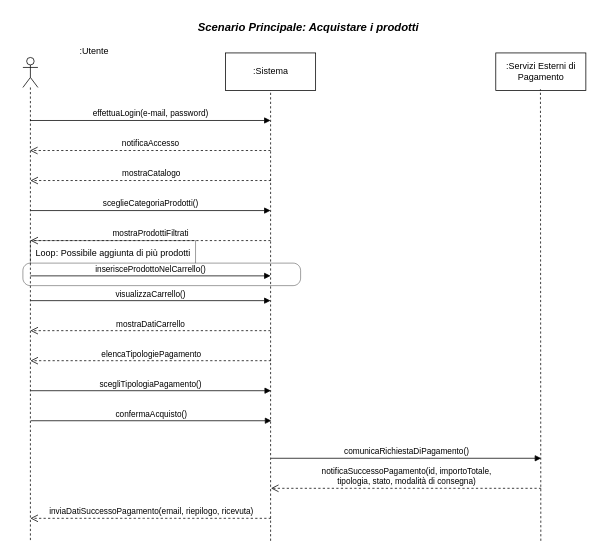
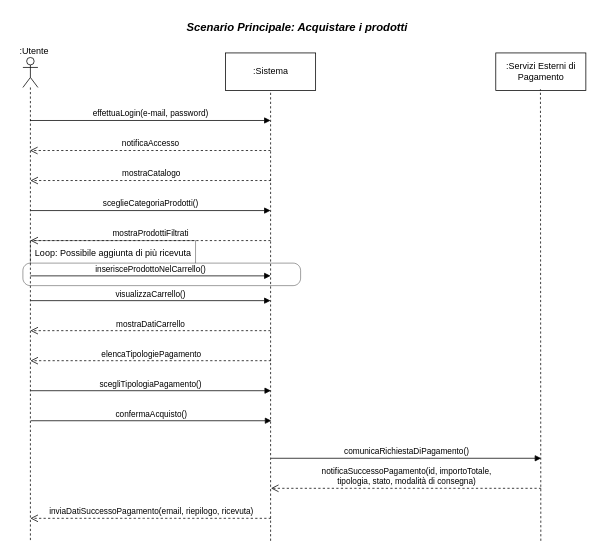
  <mxCell id="0" />
  <mxCell id="1" parent="0" />
  <mxCell id="2" value="" style="endArrow=none;dashed=1;html=1;" parent="1" edge="1"><mxGeometry width="50" height="50" relative="1" as="geometry"><mxPoint x="360" y="720" as="sourcePoint" /><mxPoint x="360" y="118.4" as="targetPoint" /></mxGeometry></mxCell>
- <mxCell id="3" value="Scenario Principale: Acquistare i prodotti" style="text;strokeColor=none;fillColor=none;align=left;verticalAlign=top;spacingLeft=4;spacingRight=4;overflow=hidden;rotatable=0;points=[[0,0.5],[1,0.5]];portConstraint=eastwest;fontStyle=3;fontSize=15;" parent="1" vertex="1"><mxGeometry x="257.5" y="20" width="317.5" height="30" as="geometry" /></mxCell>
+ <mxCell id="3" value="Scenario Principale: Acquistare i prodotti" style="text;strokeColor=none;fillColor=none;align=left;verticalAlign=top;spacingLeft=4;spacingRight=4;overflow=hidden;rotatable=0;points=[[0,0.5],[1,0.5]];portConstraint=eastwest;fontStyle=3;fontSize=15;" parent="1" vertex="1"><mxGeometry x="242.5" y="20" width="317.5" height="30" as="geometry" /></mxCell>
  <mxCell id="4" value="effettuaLogin(e-mail, password)" style="html=1;verticalAlign=bottom;endArrow=block;" parent="1" source="5" edge="1"><mxGeometry x="0.001" width="80" relative="1" as="geometry"><mxPoint x="280" y="160" as="sourcePoint" /><mxPoint x="360" y="160" as="targetPoint" /><mxPoint as="offset" /></mxGeometry></mxCell>
  <mxCell id="5" value="" style="shape=umlLifeline;participant=umlActor;perimeter=lifelinePerimeter;whiteSpace=wrap;html=1;container=1;collapsible=0;recursiveResize=0;verticalAlign=top;spacingTop=36;labelBackgroundColor=#ffffff;outlineConnect=0;" parent="1" vertex="1"><mxGeometry x="30" y="76" width="20" height="644" as="geometry" /></mxCell>
- <mxCell id="6" value=":Utente" style="text;strokeColor=none;fillColor=none;align=left;verticalAlign=top;spacingLeft=4;spacingRight=4;overflow=hidden;rotatable=0;points=[[0,0.5],[1,0.5]];portConstraint=eastwest;" parent="1" vertex="1"><mxGeometry x="100" y="54" width="70" height="16" as="geometry" /></mxCell>
+ <mxCell id="6" value=":Utente" style="text;strokeColor=none;fillColor=none;align=left;verticalAlign=top;spacingLeft=4;spacingRight=4;overflow=hidden;rotatable=0;points=[[0,0.5],[1,0.5]];portConstraint=eastwest;" parent="1" vertex="1"><mxGeometry x="20" y="54" width="70" height="16" as="geometry" /></mxCell>
  <mxCell id="7" value="notificaAccesso" style="html=1;verticalAlign=bottom;endArrow=open;dashed=1;endSize=8;" parent="1" target="5" edge="1"><mxGeometry relative="1" as="geometry"><mxPoint x="360" y="200" as="sourcePoint" /><mxPoint x="270" y="200" as="targetPoint" /></mxGeometry></mxCell>
  <mxCell id="8" value="inserisceProdottoNelCarrello()" style="html=1;verticalAlign=bottom;endArrow=block;" parent="1" edge="1"><mxGeometry width="80" relative="1" as="geometry"><mxPoint x="40" y="367" as="sourcePoint" /><mxPoint x="360" y="367" as="targetPoint" /></mxGeometry></mxCell>
  <mxCell id="9" value="visualizzaCarrello()" style="html=1;verticalAlign=bottom;endArrow=block;" parent="1" edge="1"><mxGeometry x="0.001" width="80" relative="1" as="geometry"><mxPoint x="40" y="400" as="sourcePoint" /><mxPoint x="360" y="400" as="targetPoint" /><mxPoint as="offset" /></mxGeometry></mxCell>
  <mxCell id="10" value=":Sistema" style="html=1;" parent="1" vertex="1"><mxGeometry x="300" y="70" width="120" height="50" as="geometry" /></mxCell>
  <mxCell id="11" value=":Servizi Esterni di &lt;br&gt;Pagamento" style="html=1;" parent="1" vertex="1"><mxGeometry x="660" y="70" width="120" height="50" as="geometry" /></mxCell>
  <mxCell id="12" value="" style="endArrow=none;dashed=1;html=1;" parent="1" edge="1"><mxGeometry width="50" height="50" relative="1" as="geometry"><mxPoint x="720" y="720" as="sourcePoint" /><mxPoint x="719.5" y="118.4" as="targetPoint" /></mxGeometry></mxCell>
  <mxCell id="13" value="comunicaRichiestaDiPagamento()" style="html=1;verticalAlign=bottom;endArrow=block;" parent="1" edge="1"><mxGeometry width="80" relative="1" as="geometry"><mxPoint x="360.5" y="610" as="sourcePoint" /><mxPoint x="720.5" y="610" as="targetPoint" /></mxGeometry></mxCell>
  <mxCell id="14" value="notificaSuccessoPagamento(id, importoTotale, &lt;br&gt;tipologia, stato, modalità di consegna)" style="html=1;verticalAlign=bottom;endArrow=open;dashed=1;endSize=8;" parent="1" edge="1"><mxGeometry relative="1" as="geometry"><mxPoint x="720.5" y="650" as="sourcePoint" /><mxPoint x="360.5" y="650" as="targetPoint" /></mxGeometry></mxCell>
  <mxCell id="15" value="inviaDatiSuccessoPagamento(email, riepilogo, ricevuta)" style="html=1;verticalAlign=bottom;endArrow=open;dashed=1;endSize=8;" parent="1" edge="1"><mxGeometry x="-0.002" relative="1" as="geometry"><mxPoint x="360.5" y="690" as="sourcePoint" /><mxPoint x="40" y="690" as="targetPoint" /><Array as="points"><mxPoint x="200.5" y="690" /></Array><mxPoint as="offset" /></mxGeometry></mxCell>
  <mxCell id="16" value="sceglieCategoriaProdotti()" style="html=1;verticalAlign=bottom;endArrow=block;" parent="1" edge="1"><mxGeometry width="80" relative="1" as="geometry"><mxPoint x="40" y="280" as="sourcePoint" /><mxPoint x="360" y="280" as="targetPoint" /></mxGeometry></mxCell>
  <mxCell id="17" value="mostraProdottiFiltrati" style="html=1;verticalAlign=bottom;endArrow=open;dashed=1;endSize=8;" parent="1" edge="1"><mxGeometry relative="1" as="geometry"><mxPoint x="360" y="320" as="sourcePoint" /><mxPoint x="40" y="320" as="targetPoint" /></mxGeometry></mxCell>
  <mxCell id="18" value="mostraDatiCarrello" style="html=1;verticalAlign=bottom;endArrow=open;dashed=1;endSize=8;" parent="1" edge="1"><mxGeometry relative="1" as="geometry"><mxPoint x="360" y="440" as="sourcePoint" /><mxPoint x="40" y="440" as="targetPoint" /></mxGeometry></mxCell>
  <mxCell id="19" value="confermaAcquisto()" style="html=1;verticalAlign=bottom;endArrow=block;" parent="1" edge="1"><mxGeometry x="-0.002" width="80" relative="1" as="geometry"><mxPoint x="40.5" y="560" as="sourcePoint" /><mxPoint x="361" y="560" as="targetPoint" /><mxPoint as="offset" /></mxGeometry></mxCell>
- <mxCell id="20" value="&lt;font style=&quot;font-size: 12px&quot;&gt;Loop: Possibile aggiunta di più prodotti&lt;/font&gt;" style="shape=folder;align=center;verticalAlign=middle;fontStyle=0;tabWidth=230;tabHeight=30;tabPosition=left;html=1;boundedLbl=1;labelInHeader=1;rounded=1;absoluteArcSize=1;arcSize=10;fontSize=15;fillColor=none;opacity=50;" parent="1" vertex="1"><mxGeometry x="30" y="320" width="370" height="60" as="geometry" /></mxCell>
+ <mxCell id="20" value="&lt;font style=&quot;font-size: 12px&quot;&gt;Loop: Possibile aggiunta di più ricevuta&lt;/font&gt;" style="shape=folder;align=center;verticalAlign=middle;fontStyle=0;tabWidth=230;tabHeight=30;tabPosition=left;html=1;boundedLbl=1;labelInHeader=1;rounded=1;absoluteArcSize=1;arcSize=10;fontSize=15;fillColor=none;opacity=50;" parent="1" vertex="1"><mxGeometry x="30" y="320" width="370" height="60" as="geometry" /></mxCell>
  <mxCell id="21" value="mostraCatalogo" style="html=1;verticalAlign=bottom;endArrow=open;dashed=1;endSize=8;" parent="1" edge="1"><mxGeometry x="0.002" relative="1" as="geometry"><mxPoint x="360.5" y="240" as="sourcePoint" /><mxPoint x="40" y="240" as="targetPoint" /><mxPoint x="1" as="offset" /></mxGeometry></mxCell>
  <mxCell id="22" value="scegliTipologiaPagamento()" style="html=1;verticalAlign=bottom;endArrow=block;" parent="1" edge="1"><mxGeometry x="-0.002" width="80" relative="1" as="geometry"><mxPoint x="40" y="520" as="sourcePoint" /><mxPoint x="360.5" y="520" as="targetPoint" /><mxPoint as="offset" /></mxGeometry></mxCell>
  <mxCell id="23" value="elencaTipologiePagamento" style="html=1;verticalAlign=bottom;endArrow=open;dashed=1;endSize=8;" parent="1" edge="1"><mxGeometry relative="1" as="geometry"><mxPoint x="360.5" y="480" as="sourcePoint" /><mxPoint x="40" y="480" as="targetPoint" /></mxGeometry></mxCell>
